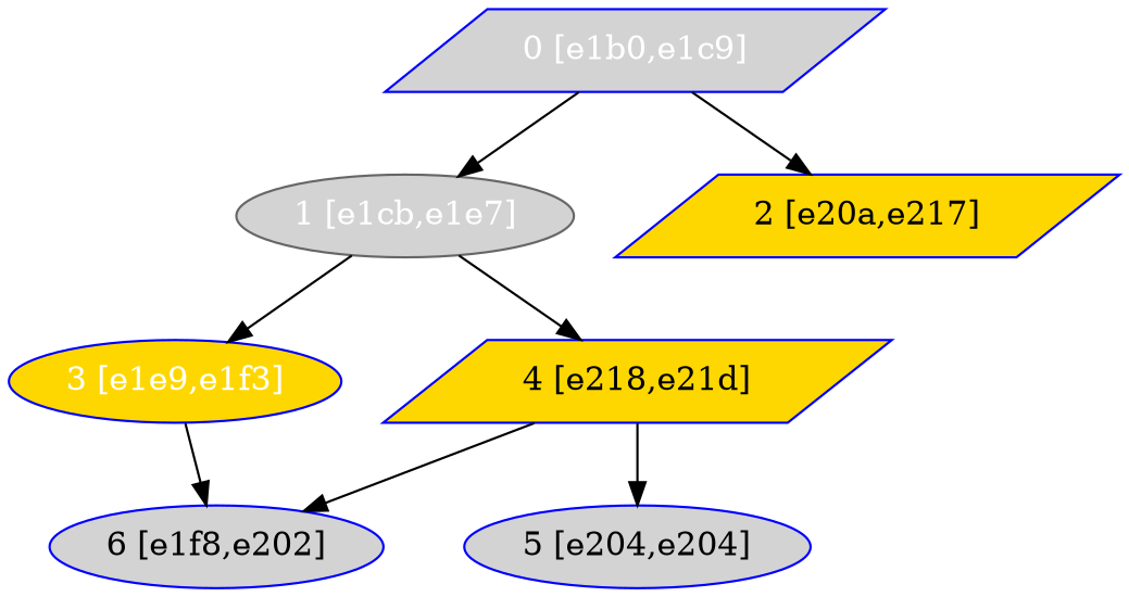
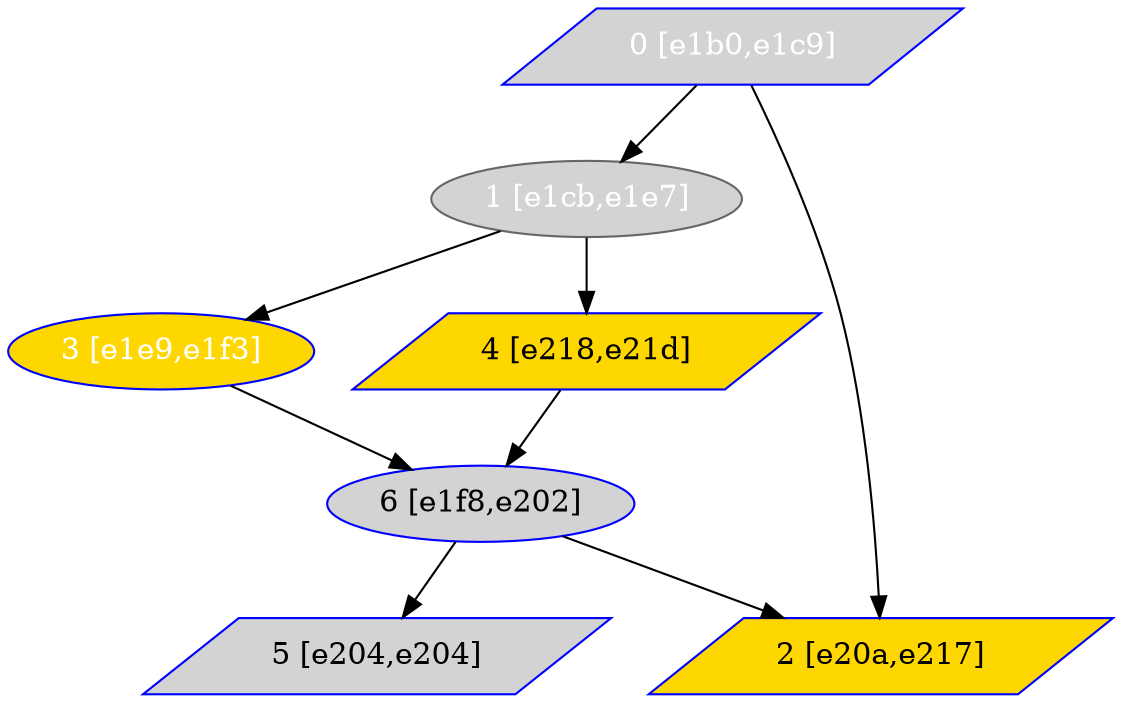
  digraph {
    node [color=blue fillcolor=lightgrey fontcolor="#000000" shape=ellipse style=filled]
    n1 [fontcolor="#ffffff" label="0 [e1b0,e1c9]" shape=parallelogram]
    n2 [color=gray40 fontcolor="#ffffff" label="1 [e1cb,e1e7]"]
    n3 [fillcolor=gold label="2 [e20a,e217]" shape=parallelogram]
    n4 [fillcolor=gold fontcolor="#ffffff" label="3 [e1e9,e1f3]"]
    n5 [fillcolor=gold label="4 [e218,e21d]" shape=parallelogram]
    n6 [label="6 [e1f8,e202]"]
-   n7 [label="5 [e204,e204]"]
+   n7 [label="5 [e204,e204]" shape=parallelogram]
    n1 -> n2
    n1 -> n3
    n2 -> n4
    n2 -> n5
    n4 -> n6
    n5 -> n6
-   n5 -> n7
+   n6 -> n3
+   n6 -> n7
  }
